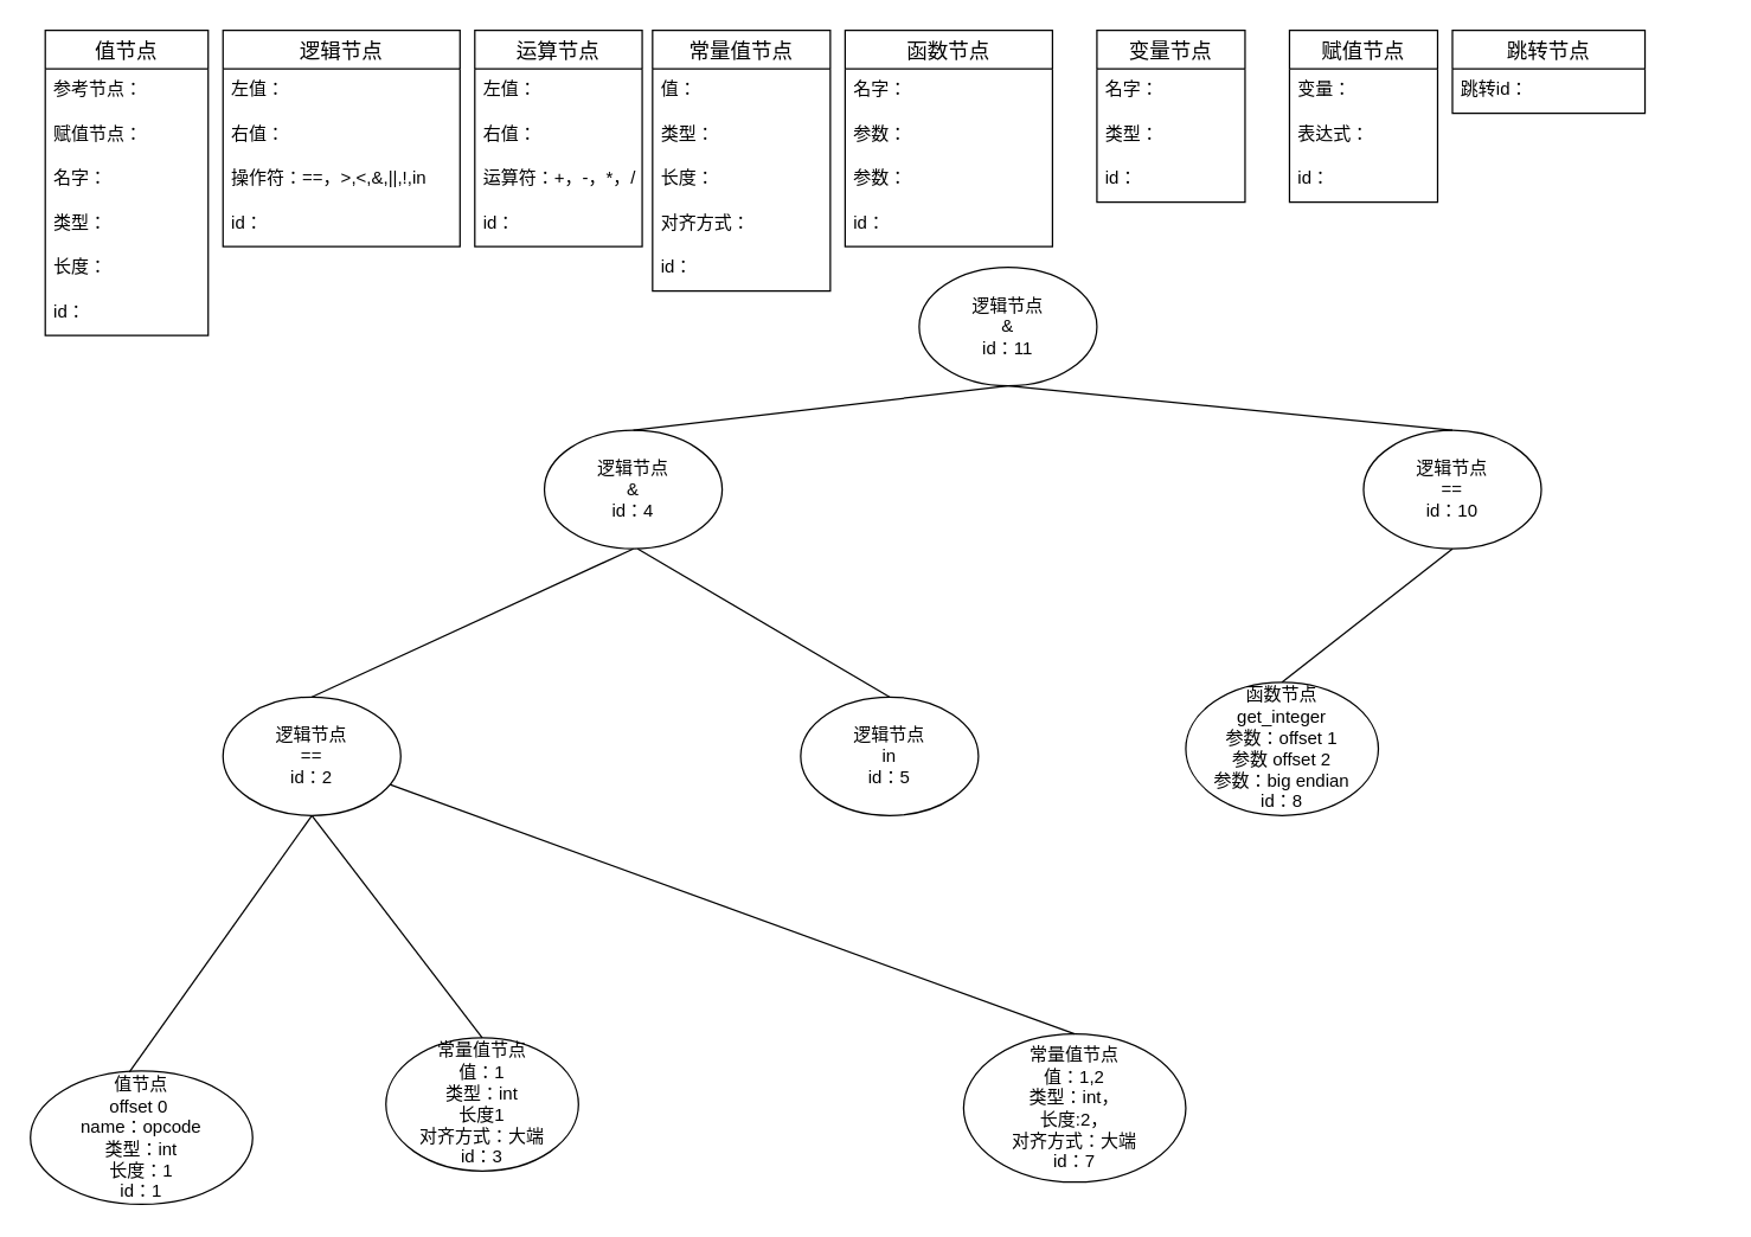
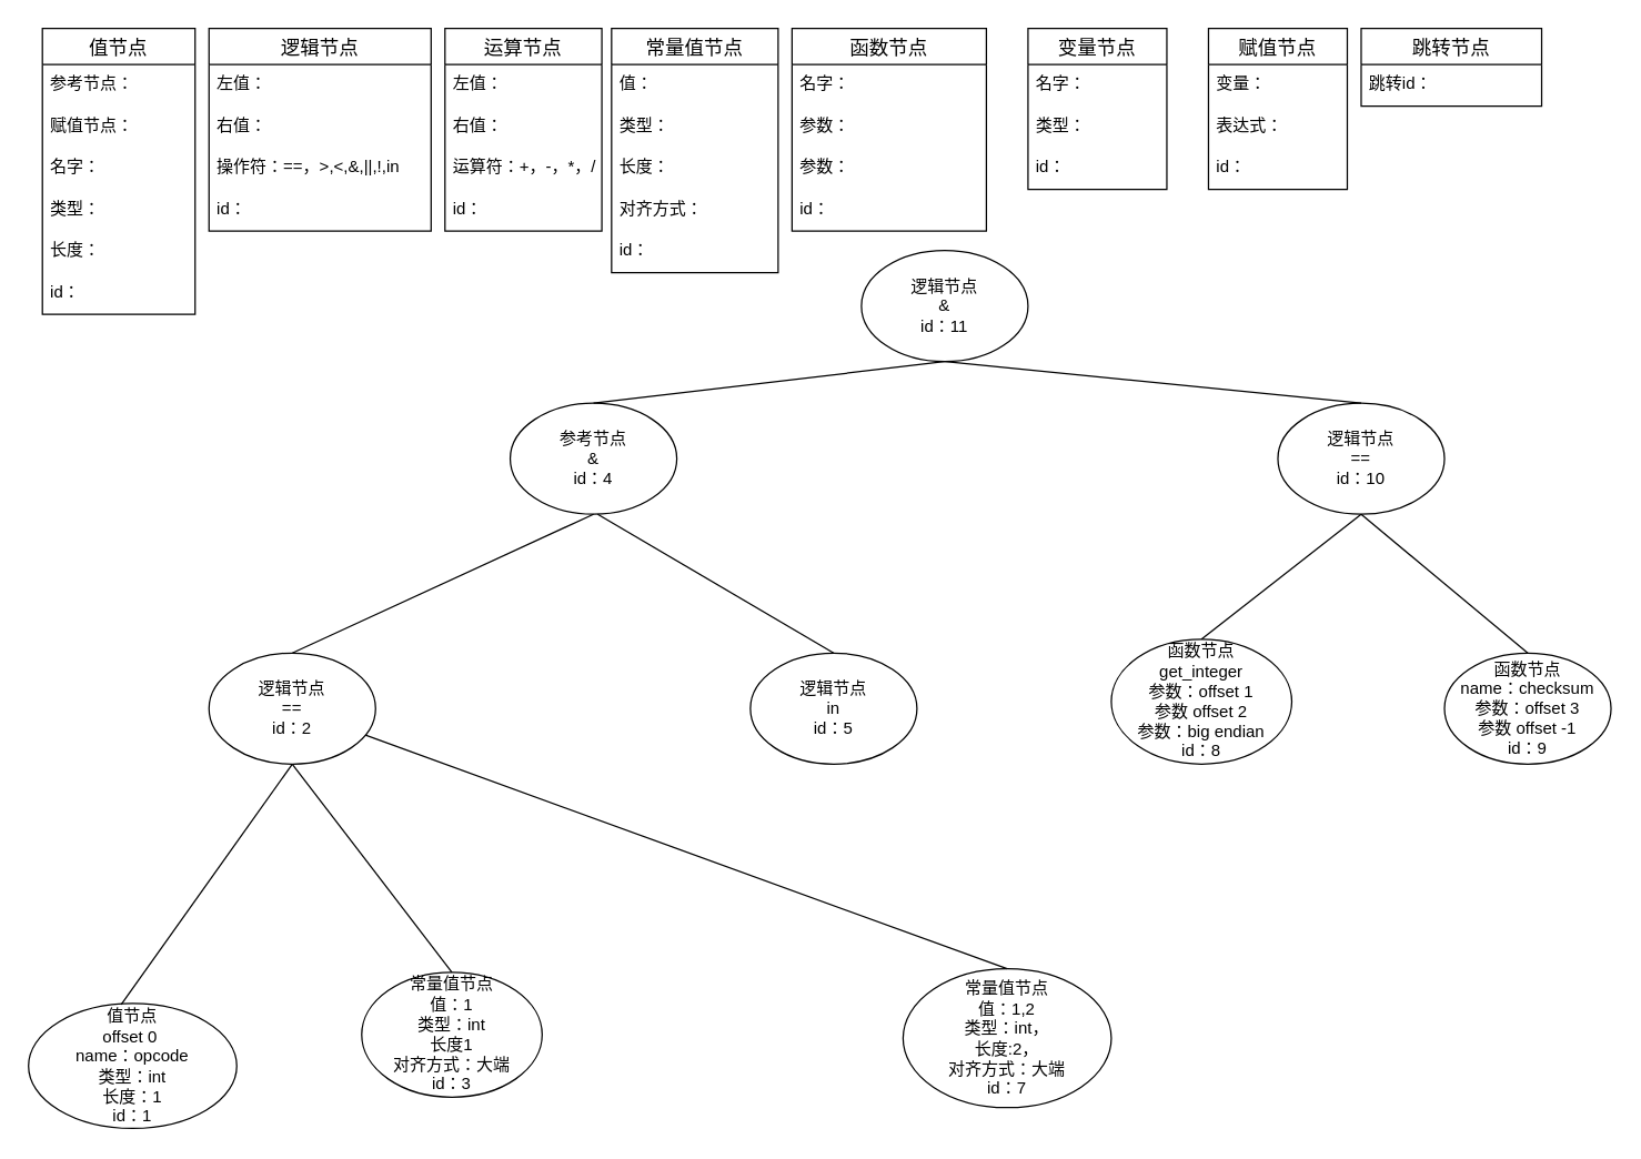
  <mxCell id="0" />
  <mxCell id="1" parent="0" />
  <mxCell id="2" value="值节点" style="swimlane;fontStyle=0;childLayout=stackLayout;horizontal=1;startSize=26;horizontalStack=0;resizeParent=1;resizeParentMax=0;resizeLast=0;collapsible=1;marginBottom=0;align=center;fontSize=14;" parent="1" vertex="1"><mxGeometry x="30" y="20" width="110" height="206" as="geometry"><mxRectangle x="455" y="820" width="50" height="26" as="alternateBounds" /></mxGeometry></mxCell>
  <mxCell id="3" value="参考节点：" style="text;strokeColor=none;fillColor=none;spacingLeft=4;spacingRight=4;overflow=hidden;rotatable=0;points=[[0,0.5],[1,0.5]];portConstraint=eastwest;fontSize=12;" parent="2" vertex="1"><mxGeometry y="26" width="110" height="30" as="geometry" /></mxCell>
  <mxCell id="4" value="赋值节点：" style="text;strokeColor=none;fillColor=none;spacingLeft=4;spacingRight=4;overflow=hidden;rotatable=0;points=[[0,0.5],[1,0.5]];portConstraint=eastwest;fontSize=12;" parent="2" vertex="1"><mxGeometry y="56" width="110" height="30" as="geometry" /></mxCell>
  <mxCell id="5" value="名字：" style="text;strokeColor=none;fillColor=none;spacingLeft=4;spacingRight=4;overflow=hidden;rotatable=0;points=[[0,0.5],[1,0.5]];portConstraint=eastwest;fontSize=12;" parent="2" vertex="1"><mxGeometry y="86" width="110" height="30" as="geometry" /></mxCell>
  <mxCell id="6" value="类型：" style="text;strokeColor=none;fillColor=none;spacingLeft=4;spacingRight=4;overflow=hidden;rotatable=0;points=[[0,0.5],[1,0.5]];portConstraint=eastwest;fontSize=12;" parent="2" vertex="1"><mxGeometry y="116" width="110" height="30" as="geometry" /></mxCell>
  <mxCell id="7" value="长度：" style="text;strokeColor=none;fillColor=none;spacingLeft=4;spacingRight=4;overflow=hidden;rotatable=0;points=[[0,0.5],[1,0.5]];portConstraint=eastwest;fontSize=12;" parent="2" vertex="1"><mxGeometry y="146" width="110" height="30" as="geometry" /></mxCell>
  <mxCell id="8" value="id：" style="text;strokeColor=none;fillColor=none;spacingLeft=4;spacingRight=4;overflow=hidden;rotatable=0;points=[[0,0.5],[1,0.5]];portConstraint=eastwest;fontSize=12;" vertex="1" parent="2"><mxGeometry y="176" width="110" height="30" as="geometry" /></mxCell>
  <mxCell id="9" value="逻辑节点" style="swimlane;fontStyle=0;childLayout=stackLayout;horizontal=1;startSize=26;horizontalStack=0;resizeParent=1;resizeParentMax=0;resizeLast=0;collapsible=1;marginBottom=0;align=center;fontSize=14;" parent="1" vertex="1"><mxGeometry x="150" y="20" width="160" height="146" as="geometry" /></mxCell>
  <mxCell id="10" value="左值：" style="text;strokeColor=none;fillColor=none;spacingLeft=4;spacingRight=4;overflow=hidden;rotatable=0;points=[[0,0.5],[1,0.5]];portConstraint=eastwest;fontSize=12;" parent="9" vertex="1"><mxGeometry y="26" width="160" height="30" as="geometry" /></mxCell>
  <mxCell id="11" value="右值：" style="text;strokeColor=none;fillColor=none;spacingLeft=4;spacingRight=4;overflow=hidden;rotatable=0;points=[[0,0.5],[1,0.5]];portConstraint=eastwest;fontSize=12;" parent="9" vertex="1"><mxGeometry y="56" width="160" height="30" as="geometry" /></mxCell>
  <mxCell id="12" value="操作符：==，&gt;,&lt;,&amp;,||,!,in" style="text;strokeColor=none;fillColor=none;spacingLeft=4;spacingRight=4;overflow=hidden;rotatable=0;points=[[0,0.5],[1,0.5]];portConstraint=eastwest;fontSize=12;" parent="9" vertex="1"><mxGeometry y="86" width="160" height="30" as="geometry" /></mxCell>
  <mxCell id="13" value="id：" style="text;strokeColor=none;fillColor=none;spacingLeft=4;spacingRight=4;overflow=hidden;rotatable=0;points=[[0,0.5],[1,0.5]];portConstraint=eastwest;fontSize=12;" vertex="1" parent="9"><mxGeometry y="116" width="160" height="30" as="geometry" /></mxCell>
  <mxCell id="14" value="运算节点" style="swimlane;fontStyle=0;childLayout=stackLayout;horizontal=1;startSize=26;horizontalStack=0;resizeParent=1;resizeParentMax=0;resizeLast=0;collapsible=1;marginBottom=0;align=center;fontSize=14;" parent="1" vertex="1"><mxGeometry x="320" y="20" width="113" height="146" as="geometry" /></mxCell>
  <mxCell id="15" value="左值：" style="text;strokeColor=none;fillColor=none;spacingLeft=4;spacingRight=4;overflow=hidden;rotatable=0;points=[[0,0.5],[1,0.5]];portConstraint=eastwest;fontSize=12;" parent="14" vertex="1"><mxGeometry y="26" width="113" height="30" as="geometry" /></mxCell>
  <mxCell id="16" value="右值：" style="text;strokeColor=none;fillColor=none;spacingLeft=4;spacingRight=4;overflow=hidden;rotatable=0;points=[[0,0.5],[1,0.5]];portConstraint=eastwest;fontSize=12;" parent="14" vertex="1"><mxGeometry y="56" width="113" height="30" as="geometry" /></mxCell>
  <mxCell id="17" value="运算符：+，-，*，/" style="text;strokeColor=none;fillColor=none;spacingLeft=4;spacingRight=4;overflow=hidden;rotatable=0;points=[[0,0.5],[1,0.5]];portConstraint=eastwest;fontSize=12;" parent="14" vertex="1"><mxGeometry y="86" width="113" height="30" as="geometry" /></mxCell>
  <mxCell id="18" value="id：" style="text;strokeColor=none;fillColor=none;spacingLeft=4;spacingRight=4;overflow=hidden;rotatable=0;points=[[0,0.5],[1,0.5]];portConstraint=eastwest;fontSize=12;" vertex="1" parent="14"><mxGeometry y="116" width="113" height="30" as="geometry" /></mxCell>
  <mxCell id="19" value="常量值节点" style="swimlane;fontStyle=0;childLayout=stackLayout;horizontal=1;startSize=26;horizontalStack=0;resizeParent=1;resizeParentMax=0;resizeLast=0;collapsible=1;marginBottom=0;align=center;fontSize=14;" parent="1" vertex="1"><mxGeometry x="440" y="20" width="120" height="176" as="geometry" /></mxCell>
  <mxCell id="20" value="值：" style="text;strokeColor=none;fillColor=none;spacingLeft=4;spacingRight=4;overflow=hidden;rotatable=0;points=[[0,0.5],[1,0.5]];portConstraint=eastwest;fontSize=12;" parent="19" vertex="1"><mxGeometry y="26" width="120" height="30" as="geometry" /></mxCell>
  <mxCell id="21" value="类型：" style="text;strokeColor=none;fillColor=none;spacingLeft=4;spacingRight=4;overflow=hidden;rotatable=0;points=[[0,0.5],[1,0.5]];portConstraint=eastwest;fontSize=12;" parent="19" vertex="1"><mxGeometry y="56" width="120" height="30" as="geometry" /></mxCell>
  <mxCell id="22" value="长度：" style="text;strokeColor=none;fillColor=none;spacingLeft=4;spacingRight=4;overflow=hidden;rotatable=0;points=[[0,0.5],[1,0.5]];portConstraint=eastwest;fontSize=12;" parent="19" vertex="1"><mxGeometry y="86" width="120" height="30" as="geometry" /></mxCell>
  <mxCell id="23" value="对齐方式：" style="text;strokeColor=none;fillColor=none;spacingLeft=4;spacingRight=4;overflow=hidden;rotatable=0;points=[[0,0.5],[1,0.5]];portConstraint=eastwest;fontSize=12;" parent="19" vertex="1"><mxGeometry y="116" width="120" height="30" as="geometry" /></mxCell>
  <mxCell id="24" value="id：" style="text;strokeColor=none;fillColor=none;spacingLeft=4;spacingRight=4;overflow=hidden;rotatable=0;points=[[0,0.5],[1,0.5]];portConstraint=eastwest;fontSize=12;" vertex="1" parent="19"><mxGeometry y="146" width="120" height="30" as="geometry" /></mxCell>
  <mxCell id="25" value="函数节点" style="swimlane;fontStyle=0;childLayout=stackLayout;horizontal=1;startSize=26;horizontalStack=0;resizeParent=1;resizeParentMax=0;resizeLast=0;collapsible=1;marginBottom=0;align=center;fontSize=14;" parent="1" vertex="1"><mxGeometry x="570" y="20" width="140" height="146" as="geometry" /></mxCell>
  <mxCell id="26" value="名字：" style="text;strokeColor=none;fillColor=none;spacingLeft=4;spacingRight=4;overflow=hidden;rotatable=0;points=[[0,0.5],[1,0.5]];portConstraint=eastwest;fontSize=12;" parent="25" vertex="1"><mxGeometry y="26" width="140" height="30" as="geometry" /></mxCell>
  <mxCell id="27" value="参数：" style="text;strokeColor=none;fillColor=none;spacingLeft=4;spacingRight=4;overflow=hidden;rotatable=0;points=[[0,0.5],[1,0.5]];portConstraint=eastwest;fontSize=12;" parent="25" vertex="1"><mxGeometry y="56" width="140" height="30" as="geometry" /></mxCell>
  <mxCell id="28" value="参数：" style="text;strokeColor=none;fillColor=none;spacingLeft=4;spacingRight=4;overflow=hidden;rotatable=0;points=[[0,0.5],[1,0.5]];portConstraint=eastwest;fontSize=12;" parent="25" vertex="1"><mxGeometry y="86" width="140" height="30" as="geometry" /></mxCell>
  <mxCell id="29" value="id：" style="text;strokeColor=none;fillColor=none;spacingLeft=4;spacingRight=4;overflow=hidden;rotatable=0;points=[[0,0.5],[1,0.5]];portConstraint=eastwest;fontSize=12;" vertex="1" parent="25"><mxGeometry y="116" width="140" height="30" as="geometry" /></mxCell>
  <mxCell id="30" value="变量节点" style="swimlane;fontStyle=0;childLayout=stackLayout;horizontal=1;startSize=26;horizontalStack=0;resizeParent=1;resizeParentMax=0;resizeLast=0;collapsible=1;marginBottom=0;align=center;fontSize=14;" parent="1" vertex="1"><mxGeometry x="740" y="20" width="100" height="116" as="geometry" /></mxCell>
  <mxCell id="31" value="名字：" style="text;strokeColor=none;fillColor=none;spacingLeft=4;spacingRight=4;overflow=hidden;rotatable=0;points=[[0,0.5],[1,0.5]];portConstraint=eastwest;fontSize=12;" parent="30" vertex="1"><mxGeometry y="26" width="100" height="30" as="geometry" /></mxCell>
  <mxCell id="32" value="类型：" style="text;strokeColor=none;fillColor=none;spacingLeft=4;spacingRight=4;overflow=hidden;rotatable=0;points=[[0,0.5],[1,0.5]];portConstraint=eastwest;fontSize=12;" parent="30" vertex="1"><mxGeometry y="56" width="100" height="30" as="geometry" /></mxCell>
  <mxCell id="33" value="id：" style="text;strokeColor=none;fillColor=none;spacingLeft=4;spacingRight=4;overflow=hidden;rotatable=0;points=[[0,0.5],[1,0.5]];portConstraint=eastwest;fontSize=12;" vertex="1" parent="30"><mxGeometry y="86" width="100" height="30" as="geometry" /></mxCell>
  <mxCell id="34" value="赋值节点" style="swimlane;fontStyle=0;childLayout=stackLayout;horizontal=1;startSize=26;horizontalStack=0;resizeParent=1;resizeParentMax=0;resizeLast=0;collapsible=1;marginBottom=0;align=center;fontSize=14;" parent="1" vertex="1"><mxGeometry x="870" y="20" width="100" height="116" as="geometry" /></mxCell>
  <mxCell id="35" value="变量：" style="text;strokeColor=none;fillColor=none;spacingLeft=4;spacingRight=4;overflow=hidden;rotatable=0;points=[[0,0.5],[1,0.5]];portConstraint=eastwest;fontSize=12;" parent="34" vertex="1"><mxGeometry y="26" width="100" height="30" as="geometry" /></mxCell>
  <mxCell id="36" value="表达式：" style="text;strokeColor=none;fillColor=none;spacingLeft=4;spacingRight=4;overflow=hidden;rotatable=0;points=[[0,0.5],[1,0.5]];portConstraint=eastwest;fontSize=12;" parent="34" vertex="1"><mxGeometry y="56" width="100" height="30" as="geometry" /></mxCell>
  <mxCell id="37" value="id：" style="text;strokeColor=none;fillColor=none;spacingLeft=4;spacingRight=4;overflow=hidden;rotatable=0;points=[[0,0.5],[1,0.5]];portConstraint=eastwest;fontSize=12;" vertex="1" parent="34"><mxGeometry y="86" width="100" height="30" as="geometry" /></mxCell>
  <mxCell id="38" value="跳转节点" style="swimlane;fontStyle=0;childLayout=stackLayout;horizontal=1;startSize=26;horizontalStack=0;resizeParent=1;resizeParentMax=0;resizeLast=0;collapsible=1;marginBottom=0;align=center;fontSize=14;" parent="1" vertex="1"><mxGeometry x="980" y="20" width="130" height="56" as="geometry" /></mxCell>
  <mxCell id="39" value="跳转id：" style="text;strokeColor=none;fillColor=none;spacingLeft=4;spacingRight=4;overflow=hidden;rotatable=0;points=[[0,0.5],[1,0.5]];portConstraint=eastwest;fontSize=12;" parent="38" vertex="1"><mxGeometry y="26" width="130" height="30" as="geometry" /></mxCell>
  <mxCell id="40" value="逻辑节点&lt;br&gt;&amp;amp;&lt;br&gt;id：11" style="ellipse;whiteSpace=wrap;html=1;" parent="1" vertex="1"><mxGeometry x="620" y="180" width="120" height="80" as="geometry" /></mxCell>
- <mxCell id="41" value="逻辑节点&lt;br&gt;&amp;amp;&lt;br&gt;id：4" style="ellipse;whiteSpace=wrap;html=1;" parent="1" vertex="1"><mxGeometry x="367" y="290" width="120" height="80" as="geometry" /></mxCell>
+ <mxCell id="41" value="参考节点&lt;br&gt;&amp;amp;&lt;br&gt;id：4" style="ellipse;whiteSpace=wrap;html=1;" parent="1" vertex="1"><mxGeometry x="367" y="290" width="120" height="80" as="geometry" /></mxCell>
  <mxCell id="42" value="逻辑节点&lt;br&gt;in&lt;br&gt;id：5" style="ellipse;whiteSpace=wrap;html=1;" parent="1" vertex="1"><mxGeometry x="540" y="470" width="120" height="80" as="geometry" /></mxCell>
  <mxCell id="43" value="逻辑节点&lt;br&gt;==&lt;br&gt;id：2" style="ellipse;whiteSpace=wrap;html=1;" parent="1" vertex="1"><mxGeometry x="150" y="470" width="120" height="80" as="geometry" /></mxCell>
  <mxCell id="44" value="值节点&lt;br&gt;offset 0&amp;nbsp;&lt;br&gt;name：opcode&lt;br&gt;类型：int&lt;br&gt;长度：1&lt;br&gt;id：1" style="ellipse;whiteSpace=wrap;html=1;" parent="1" vertex="1"><mxGeometry x="20" y="722.5" width="150" height="90" as="geometry" /></mxCell>
  <mxCell id="45" value="常量值节点&lt;br&gt;值：1&lt;br&gt;类型：int&lt;br&gt;长度1&lt;br&gt;对齐方式：大端&lt;br&gt;id：3" style="ellipse;whiteSpace=wrap;html=1;" parent="1" vertex="1"><mxGeometry x="260" y="700" width="130" height="90" as="geometry" /></mxCell>
  <mxCell id="46" value="常量值节点&lt;br&gt;值：1,2&lt;br&gt;类型：int，&lt;br&gt;长度:2，&lt;br&gt;对齐方式：大端&lt;br&gt;id：7" style="ellipse;whiteSpace=wrap;html=1;" parent="1" vertex="1"><mxGeometry x="650" y="697.5" width="150" height="100" as="geometry" /></mxCell>
  <mxCell id="47" value="逻辑节点&lt;br&gt;==&lt;br&gt;id：10" style="ellipse;whiteSpace=wrap;html=1;" parent="1" vertex="1"><mxGeometry x="920" y="290" width="120" height="80" as="geometry" /></mxCell>
  <mxCell id="48" value="函数节点&lt;br&gt;get_integer&lt;br&gt;参数：offset 1&lt;br&gt;参数 offset 2&lt;br&gt;参数：big endian&lt;br&gt;id：8" style="ellipse;whiteSpace=wrap;html=1;" parent="1" vertex="1"><mxGeometry x="800" y="460" width="130" height="90" as="geometry" /></mxCell>
+ <mxCell id="49" value="函数节点&lt;br&gt;name：checksum&lt;br&gt;参数：offset 3&lt;br&gt;参数 offset -1&lt;br&gt;id：9" style="ellipse;whiteSpace=wrap;html=1;" parent="1" vertex="1"><mxGeometry x="1040" y="470" width="120" height="80" as="geometry" /></mxCell>
  <mxCell id="50" value="" style="endArrow=none;html=1;rounded=0;exitX=0.445;exitY=0.008;exitDx=0;exitDy=0;exitPerimeter=0;entryX=0.5;entryY=1;entryDx=0;entryDy=0;" parent="1" source="44" target="43" edge="1"><mxGeometry width="50" height="50" relative="1" as="geometry"><mxPoint x="180" y="600" as="sourcePoint" /><mxPoint x="230" y="550" as="targetPoint" /></mxGeometry></mxCell>
  <mxCell id="51" value="" style="endArrow=none;html=1;rounded=0;exitX=0.5;exitY=0;exitDx=0;exitDy=0;" parent="1" source="45" edge="1"><mxGeometry width="50" height="50" relative="1" as="geometry"><mxPoint x="220" y="620" as="sourcePoint" /><mxPoint x="210" y="550" as="targetPoint" /></mxGeometry></mxCell>
  <mxCell id="52" value="" style="endArrow=none;html=1;rounded=0;exitX=0.5;exitY=0;exitDx=0;exitDy=0;" parent="1" source="46" target="43" edge="1"><mxGeometry width="50" height="50" relative="1" as="geometry"><mxPoint x="630" y="630" as="sourcePoint" /><mxPoint x="680" y="580" as="targetPoint" /></mxGeometry></mxCell>
  <mxCell id="53" value="" style="endArrow=none;html=1;rounded=0;entryX=0.5;entryY=1;entryDx=0;entryDy=0;exitX=0.5;exitY=0;exitDx=0;exitDy=0;" parent="1" source="43" target="41" edge="1"><mxGeometry width="50" height="50" relative="1" as="geometry"><mxPoint x="350" y="430" as="sourcePoint" /><mxPoint x="400" y="380" as="targetPoint" /></mxGeometry></mxCell>
  <mxCell id="54" value="" style="endArrow=none;html=1;rounded=0;exitX=0.5;exitY=0;exitDx=0;exitDy=0;" parent="1" source="42" edge="1"><mxGeometry width="50" height="50" relative="1" as="geometry"><mxPoint x="460" y="440" as="sourcePoint" /><mxPoint x="430" y="370" as="targetPoint" /></mxGeometry></mxCell>
  <mxCell id="55" value="" style="endArrow=none;html=1;rounded=0;entryX=0.5;entryY=1;entryDx=0;entryDy=0;exitX=0.5;exitY=0;exitDx=0;exitDy=0;" parent="1" source="41" target="40" edge="1"><mxGeometry width="50" height="50" relative="1" as="geometry"><mxPoint x="650" y="310" as="sourcePoint" /><mxPoint x="700" y="260" as="targetPoint" /></mxGeometry></mxCell>
  <mxCell id="56" value="" style="endArrow=none;html=1;rounded=0;exitX=0.5;exitY=0;exitDx=0;exitDy=0;" parent="1" source="47" edge="1"><mxGeometry width="50" height="50" relative="1" as="geometry"><mxPoint x="780" y="330" as="sourcePoint" /><mxPoint x="680" y="260" as="targetPoint" /></mxGeometry></mxCell>
  <mxCell id="57" value="" style="endArrow=none;html=1;rounded=0;entryX=0.5;entryY=1;entryDx=0;entryDy=0;exitX=0.5;exitY=0;exitDx=0;exitDy=0;" parent="1" source="48" target="47" edge="1"><mxGeometry width="50" height="50" relative="1" as="geometry"><mxPoint x="920" y="440" as="sourcePoint" /><mxPoint x="970" y="390" as="targetPoint" /></mxGeometry></mxCell>
+ <mxCell id="58" value="" style="endArrow=none;html=1;rounded=0;entryX=0.5;entryY=1;entryDx=0;entryDy=0;exitX=0.5;exitY=0;exitDx=0;exitDy=0;" parent="1" source="49" target="47" edge="1"><mxGeometry width="50" height="50" relative="1" as="geometry"><mxPoint x="1000" y="430" as="sourcePoint" /><mxPoint x="1050" y="380" as="targetPoint" /></mxGeometry></mxCell>
